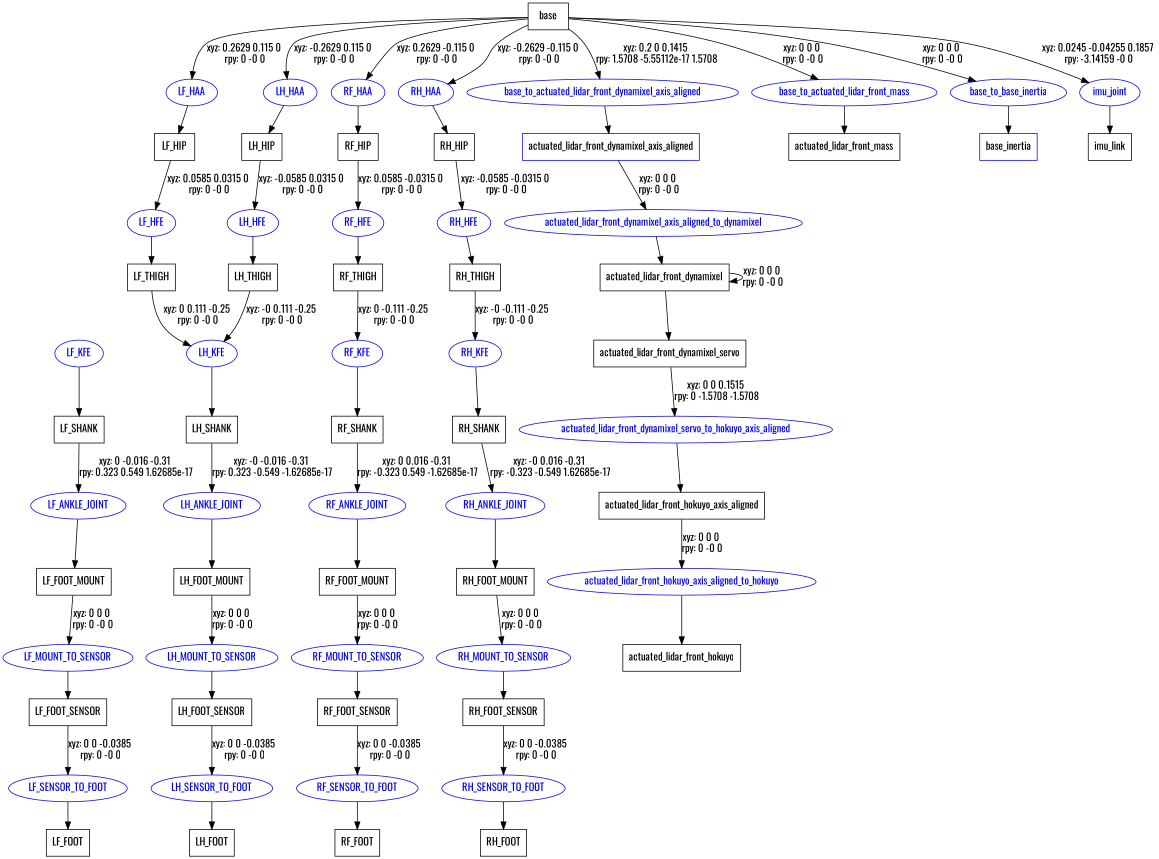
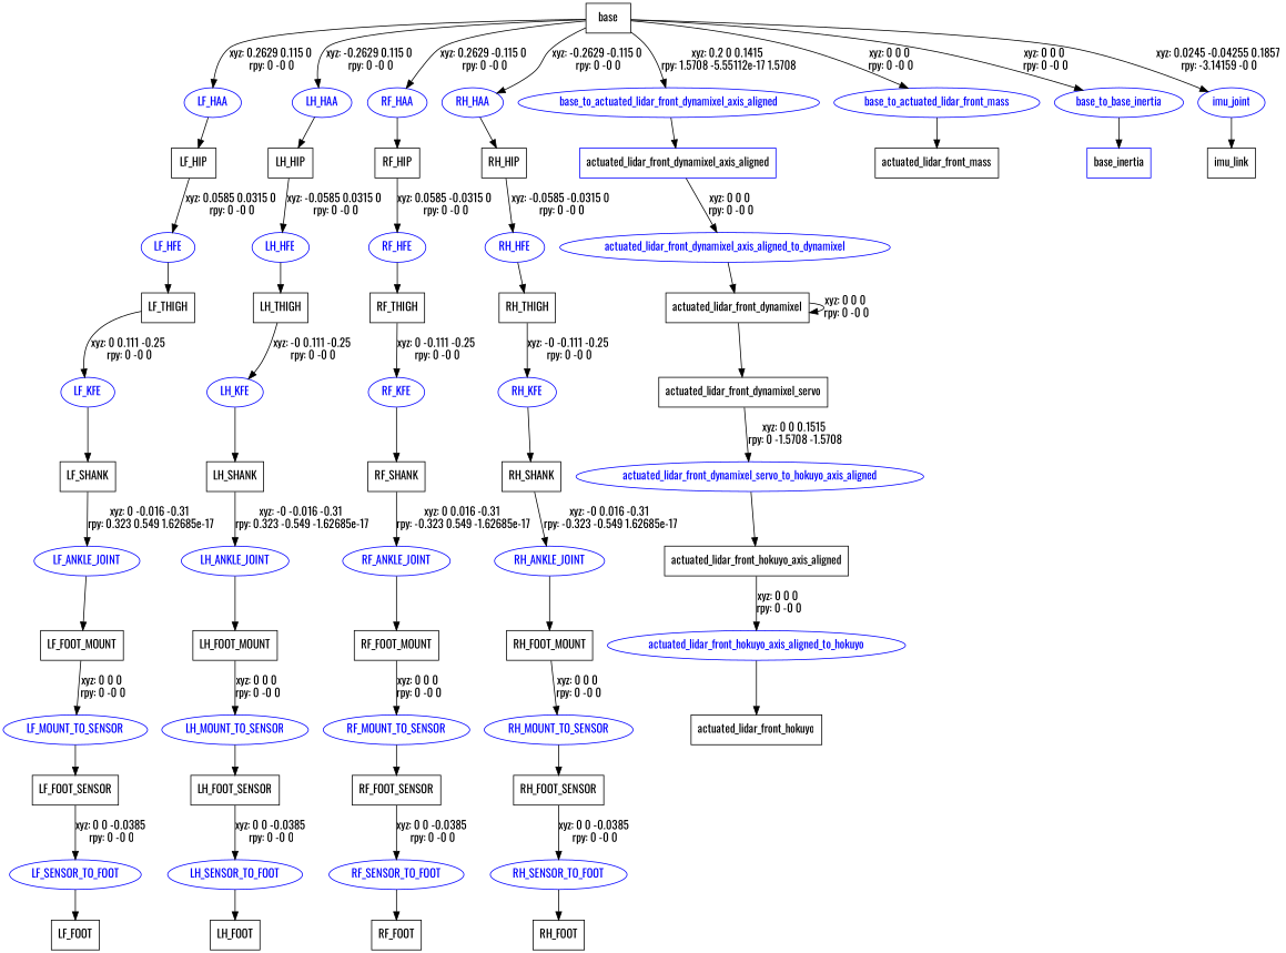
  digraph {
    fontname=Oswald
    node [fontname=Oswald shape=box color=blue]
    edge [fontname=Oswald]
    n1 [label=base color=""]
    LF_HAA [fontcolor=blue shape=ellipse]
    LH_HAA [fontcolor=blue shape=ellipse]
    RF_HAA [fontcolor=blue shape=ellipse]
    RH_HAA [fontcolor=blue shape=ellipse]
    base_to_actuated_lidar_front_dynamixel_axis_aligned [fontcolor=blue shape=ellipse]
    base_to_actuated_lidar_front_mass [fontcolor=blue shape=ellipse]
    base_to_base_inertia [fontcolor=blue shape=ellipse]
    imu_joint [fontcolor=blue shape=ellipse]
    n10 [label=LF_HIP color=""]
    n11 [label=LH_HIP color=""]
    n12 [label=RF_HIP color=""]
    n13 [label=RH_HIP color=""]
    n14 [label=actuated_lidar_front_dynamixel_axis_aligned]
    n15 [label=actuated_lidar_front_mass color=""]
    n16 [label=base_inertia]
    n17 [label=imu_link color=""]
    LF_HFE [fontcolor=blue shape=ellipse]
    n19 [label=LF_THIGH color=""]
    LF_KFE [fontcolor=blue shape=ellipse]
    n21 [label=LF_SHANK color=""]
    LF_ANKLE_JOINT [fontcolor=blue shape=ellipse]
    n23 [label=LF_FOOT_MOUNT color=""]
    LF_MOUNT_TO_SENSOR [fontcolor=blue shape=ellipse]
    n25 [label=LF_FOOT_SENSOR color=""]
    LF_SENSOR_TO_FOOT [fontcolor=blue shape=ellipse]
    n27 [label=LF_FOOT color=""]
    LH_HFE [fontcolor=blue shape=ellipse]
    n29 [label=LH_THIGH color=""]
    LH_KFE [fontcolor=blue shape=ellipse]
    n31 [label=LH_SHANK color=""]
    LH_ANKLE_JOINT [fontcolor=blue shape=ellipse]
    n33 [label=LH_FOOT_MOUNT color=""]
    LH_MOUNT_TO_SENSOR [fontcolor=blue shape=ellipse]
    n35 [label=LH_FOOT_SENSOR color=""]
    LH_SENSOR_TO_FOOT [fontcolor=blue shape=ellipse]
    n37 [label=LH_FOOT color=""]
    RF_HFE [fontcolor=blue shape=ellipse]
    n39 [label=RF_THIGH color=""]
    RF_KFE [fontcolor=blue shape=ellipse]
    n41 [label=RF_SHANK color=""]
    RF_ANKLE_JOINT [fontcolor=blue shape=ellipse]
    n43 [label=RF_FOOT_MOUNT color=""]
    RF_MOUNT_TO_SENSOR [fontcolor=blue shape=ellipse]
    n45 [label=RF_FOOT_SENSOR color=""]
    RF_SENSOR_TO_FOOT [fontcolor=blue shape=ellipse]
    n47 [label=RF_FOOT color=""]
    RH_HFE [fontcolor=blue shape=ellipse]
    n49 [label=RH_THIGH color=""]
    RH_KFE [fontcolor=blue shape=ellipse]
    n51 [label=RH_SHANK color=""]
    RH_ANKLE_JOINT [fontcolor=blue shape=ellipse]
    n53 [label=RH_FOOT_MOUNT color=""]
    RH_MOUNT_TO_SENSOR [fontcolor=blue shape=ellipse]
    n55 [label=RH_FOOT_SENSOR color=""]
    RH_SENSOR_TO_FOOT [fontcolor=blue shape=ellipse]
    n57 [label=RH_FOOT color=""]
    actuated_lidar_front_dynamixel_axis_aligned_to_dynamixel [fontcolor=blue shape=ellipse]
    n59 [label=actuated_lidar_front_dynamixel color=""]
    n60 [label=actuated_lidar_front_dynamixel_servo color=""]
    actuated_lidar_front_dynamixel_servo_to_hokuyo_axis_aligned [fontcolor=blue shape=ellipse]
    n62 [label=actuated_lidar_front_hokuyo_axis_aligned color=""]
    actuated_lidar_front_hokuyo_axis_aligned_to_hokuyo [fontcolor=blue shape=ellipse]
    n64 [label=actuated_lidar_front_hokuyo color=""]
    n1 -> LF_HAA [label="xyz: 0.2629 0.115 0 \nrpy: 0 -0 0"]
    n1 -> LH_HAA [label="xyz: -0.2629 0.115 0 \nrpy: 0 -0 0"]
    n1 -> RF_HAA [label="xyz: 0.2629 -0.115 0 \nrpy: 0 -0 0"]
    n1 -> RH_HAA [label="xyz: -0.2629 -0.115 0 \nrpy: 0 -0 0"]
    n1 -> base_to_actuated_lidar_front_dynamixel_axis_aligned [label="xyz: 0.2 0 0.1415 \nrpy: 1.5708 -5.55112e-17 1.5708"]
    n1 -> base_to_actuated_lidar_front_mass [label="xyz: 0 0 0 \nrpy: 0 -0 0"]
    n1 -> base_to_base_inertia [label="xyz: 0 0 0 \nrpy: 0 -0 0"]
    n1 -> imu_joint [label="xyz: 0.0245 -0.04255 0.1857 \nrpy: -3.14159 -0 0"]
    LF_HAA -> n10
    LH_HAA -> n11
    RF_HAA -> n12
    RH_HAA -> n13
    base_to_actuated_lidar_front_dynamixel_axis_aligned -> n14
    base_to_actuated_lidar_front_mass -> n15
    base_to_base_inertia -> n16
    imu_joint -> n17
    n10 -> LF_HFE [label="xyz: 0.0585 0.0315 0 \nrpy: 0 -0 0"]
    n11 -> LH_HFE [label="xyz: -0.0585 0.0315 0 \nrpy: 0 -0 0"]
    n12 -> RF_HFE [label="xyz: 0.0585 -0.0315 0 \nrpy: 0 -0 0"]
    n13 -> RH_HFE [label="xyz: -0.0585 -0.0315 0 \nrpy: 0 -0 0"]
    n14 -> actuated_lidar_front_dynamixel_axis_aligned_to_dynamixel [label="xyz: 0 0 0 \nrpy: 0 -0 0"]
    LF_HFE -> n19
-   n19 -> LH_KFE [label="xyz: 0 0.111 -0.25 \nrpy: 0 -0 0"]
+   n19 -> LF_KFE [label="xyz: 0 0.111 -0.25 \nrpy: 0 -0 0"]
    LF_KFE -> n21
    n21 -> LF_ANKLE_JOINT [label="xyz: 0 -0.016 -0.31 \nrpy: 0.323 0.549 1.62685e-17"]
    LF_ANKLE_JOINT -> n23
    n23 -> LF_MOUNT_TO_SENSOR [label="xyz: 0 0 0 \nrpy: 0 -0 0"]
    LF_MOUNT_TO_SENSOR -> n25
    n25 -> LF_SENSOR_TO_FOOT [label="xyz: 0 0 -0.0385 \nrpy: 0 -0 0"]
    LF_SENSOR_TO_FOOT -> n27
    LH_HFE -> n29
    n29 -> LH_KFE [label="xyz: -0 0.111 -0.25 \nrpy: 0 -0 0"]
    LH_KFE -> n31
    n31 -> LH_ANKLE_JOINT [label="xyz: -0 -0.016 -0.31 \nrpy: 0.323 -0.549 -1.62685e-17"]
    LH_ANKLE_JOINT -> n33
    n33 -> LH_MOUNT_TO_SENSOR [label="xyz: 0 0 0 \nrpy: 0 -0 0"]
    LH_MOUNT_TO_SENSOR -> n35
    n35 -> LH_SENSOR_TO_FOOT [label="xyz: 0 0 -0.0385 \nrpy: 0 -0 0"]
    LH_SENSOR_TO_FOOT -> n37
    RF_HFE -> n39
    n39 -> RF_KFE [label="xyz: 0 -0.111 -0.25 \nrpy: 0 -0 0"]
    RF_KFE -> n41
    n41 -> RF_ANKLE_JOINT [label="xyz: 0 0.016 -0.31 \nrpy: -0.323 0.549 -1.62685e-17"]
    RF_ANKLE_JOINT -> n43
    n43 -> RF_MOUNT_TO_SENSOR [label="xyz: 0 0 0 \nrpy: 0 -0 0"]
    RF_MOUNT_TO_SENSOR -> n45
    n45 -> RF_SENSOR_TO_FOOT [label="xyz: 0 0 -0.0385 \nrpy: 0 -0 0"]
    RF_SENSOR_TO_FOOT -> n47
    RH_HFE -> n49
    n49 -> RH_KFE [label="xyz: -0 -0.111 -0.25 \nrpy: 0 -0 0"]
    RH_KFE -> n51
    n51 -> RH_ANKLE_JOINT [label="xyz: -0 0.016 -0.31 \nrpy: -0.323 -0.549 1.62685e-17"]
    RH_ANKLE_JOINT -> n53
    n53 -> RH_MOUNT_TO_SENSOR [label="xyz: 0 0 0 \nrpy: 0 -0 0"]
    RH_MOUNT_TO_SENSOR -> n55
    n55 -> RH_SENSOR_TO_FOOT [label="xyz: 0 0 -0.0385 \nrpy: 0 -0 0"]
    RH_SENSOR_TO_FOOT -> n57
    actuated_lidar_front_dynamixel_axis_aligned_to_dynamixel -> n59
    n59 -> n59 [label="xyz: 0 0 0 \nrpy: 0 -0 0"]
    n59 -> n60
    n60 -> actuated_lidar_front_dynamixel_servo_to_hokuyo_axis_aligned [label="xyz: 0 0 0.1515 \nrpy: 0 -1.5708 -1.5708"]
    actuated_lidar_front_dynamixel_servo_to_hokuyo_axis_aligned -> n62
    n62 -> actuated_lidar_front_hokuyo_axis_aligned_to_hokuyo [label="xyz: 0 0 0 \nrpy: 0 -0 0"]
    actuated_lidar_front_hokuyo_axis_aligned_to_hokuyo -> n64
  }
